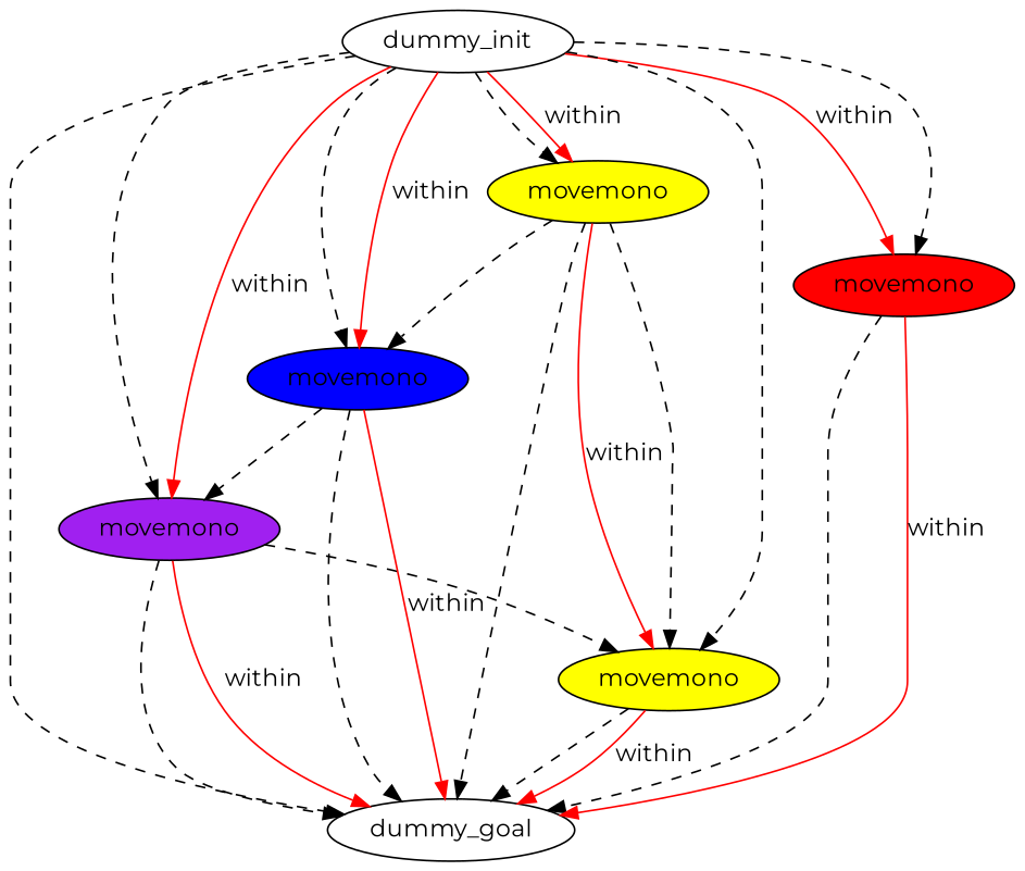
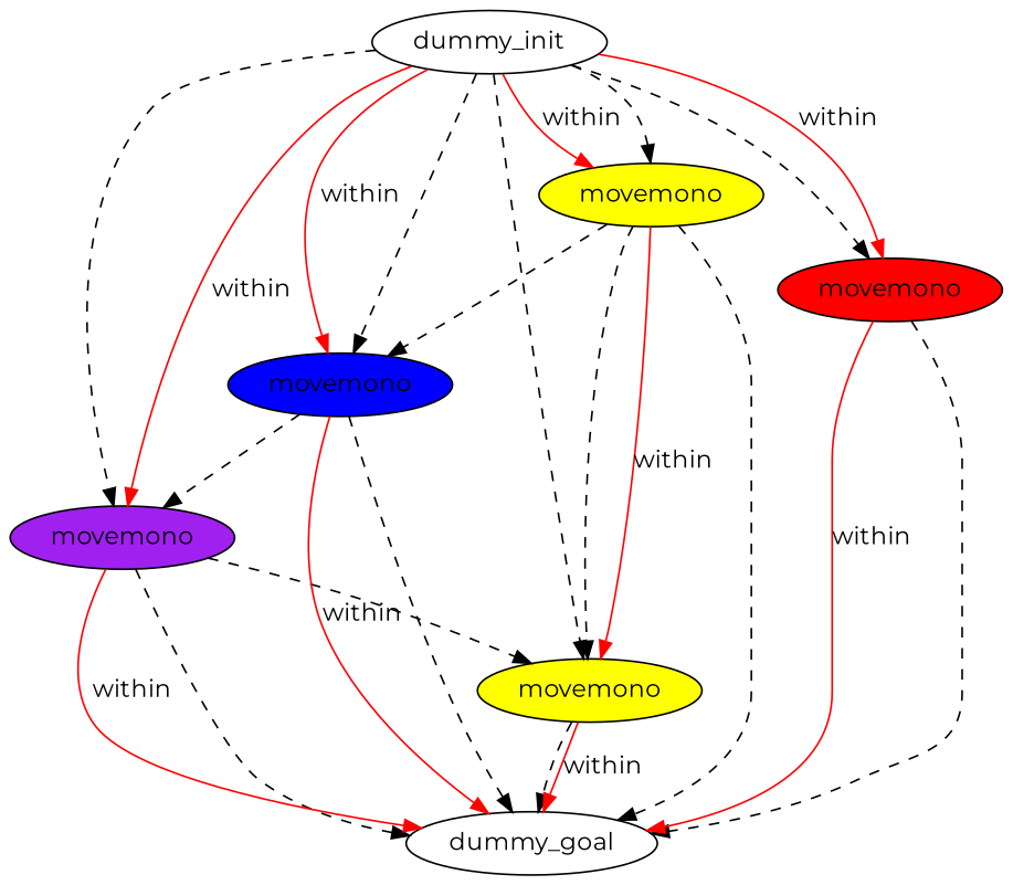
  digraph {
    fontname=Montserrat
    node [fillcolor=white style=filled fontname=Montserrat]
    edge [color=black style=dashed fontname=Montserrat]
    n1 [label=dummy_init]
    n2 [label=dummy_goal]
    n3 [fillcolor=purple label=movemono]
    n4 [fillcolor=blue label=movemono]
    n5 [fillcolor=red label=movemono]
    n6 [fillcolor=yellow label=movemono]
    n7 [fillcolor=yellow label=movemono]
-   n1 -> n2
    n1 -> n3
    n1 -> n3 [color=red label=within style=""]
    n1 -> n4
    n1 -> n4 [color=red label=within style=""]
    n1 -> n5
    n1 -> n5 [color=red label=within style=""]
    n1 -> n6
    n1 -> n7
    n1 -> n7 [color=red label=within style=""]
    n3 -> n2
    n3 -> n2 [color=red label=within style=""]
    n3 -> n6
    n4 -> n2
    n4 -> n2 [color=red label=within style=""]
    n4 -> n3
    n5 -> n2
    n5 -> n2 [color=red label=within style=""]
    n6 -> n2
    n6 -> n2 [color=red label=within style=""]
    n7 -> n2
    n7 -> n4
    n7 -> n6
    n7 -> n6 [color=red label=within style=""]
  }
